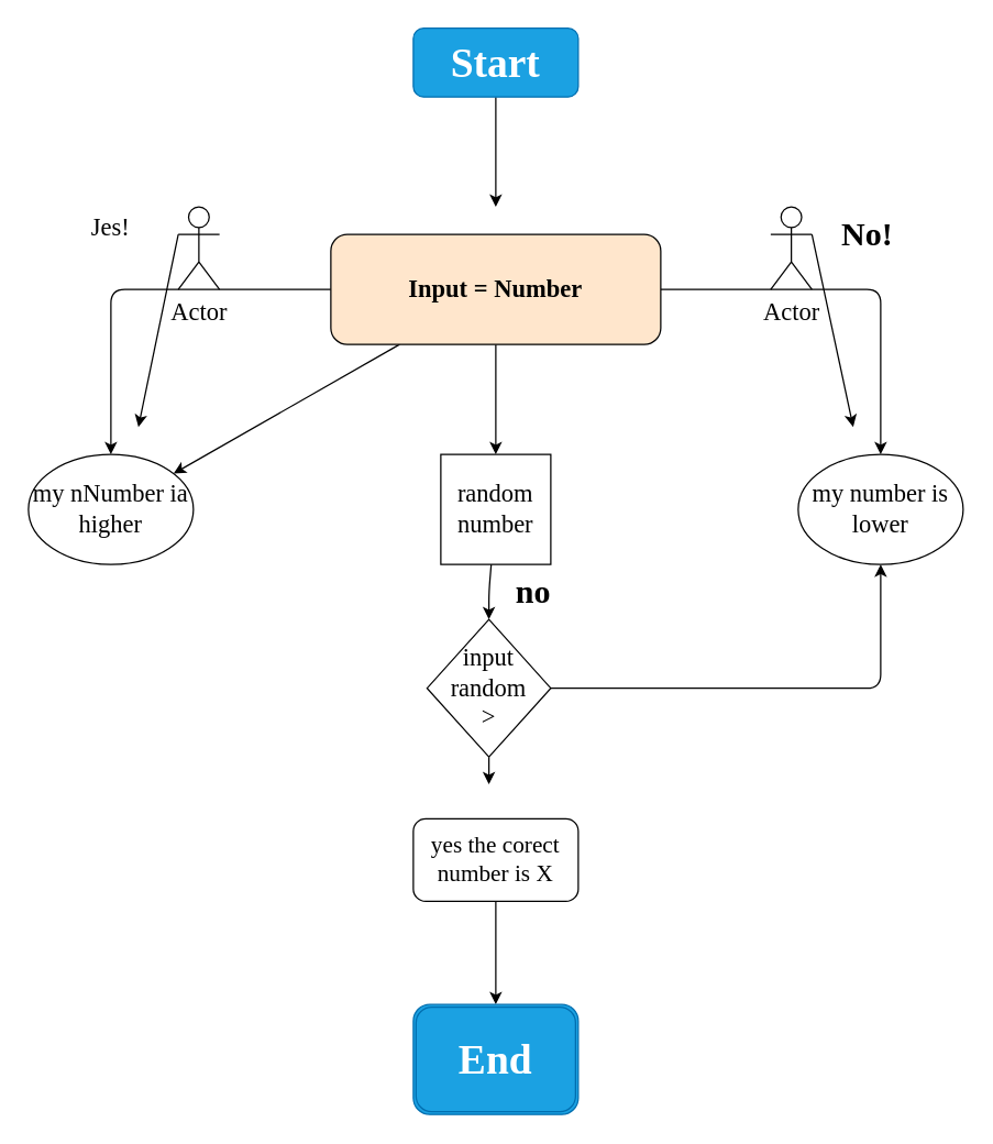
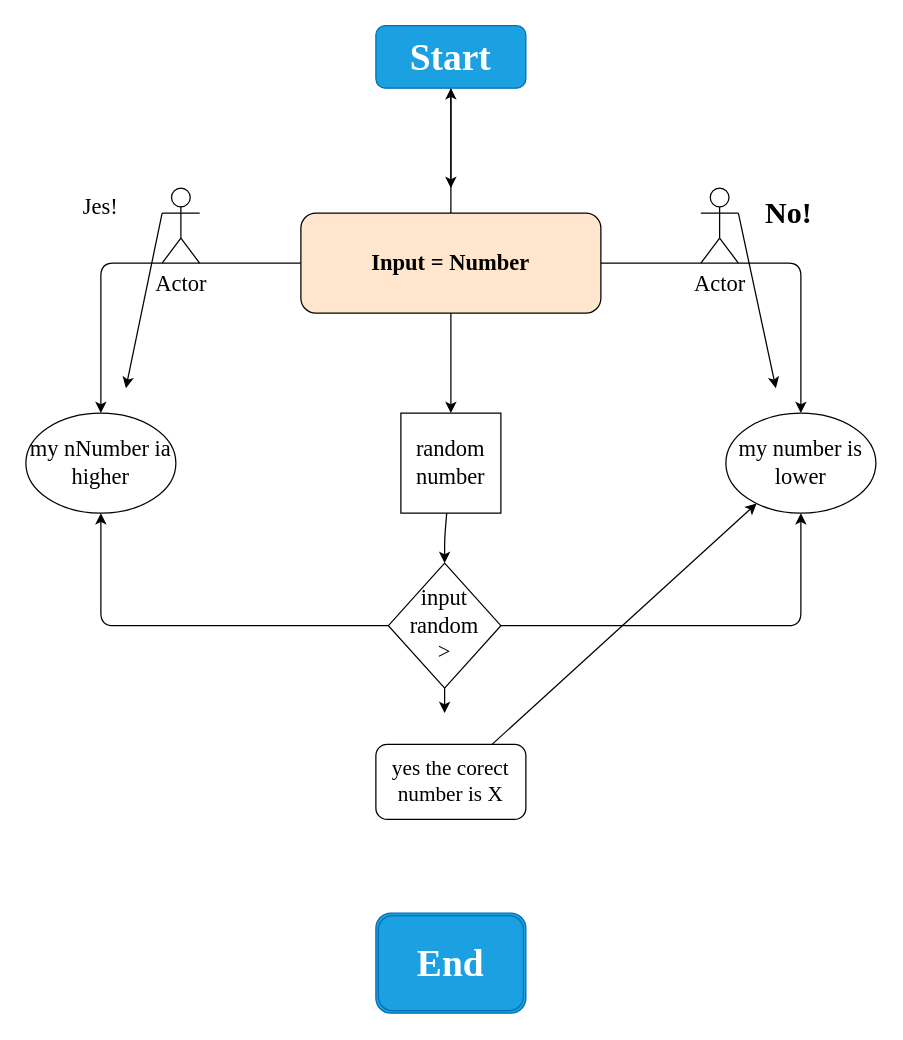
  <mxCell id="0" />
  <mxCell id="1" parent="0" />
- <mxCell id="2" value="" style="edgeStyle=none;html=1;fontFamily=Comic Sans MS;" edge="1" parent="1" source="6" target="11"><mxGeometry relative="1" as="geometry" /></mxCell>
+ <mxCell id="2" value="" style="edgeStyle=none;html=1;fontFamily=Comic Sans MS;" edge="1" parent="1" source="6" target="8"><mxGeometry relative="1" as="geometry" /></mxCell>
  <mxCell id="3" style="edgeStyle=none;html=1;fontFamily=Comic Sans MS;fontSize=18;" edge="1" parent="1" source="6"><mxGeometry relative="1" as="geometry"><mxPoint x="360" y="330" as="targetPoint" /></mxGeometry></mxCell>
  <mxCell id="4" style="edgeStyle=none;html=1;exitX=1;exitY=0.5;exitDx=0;exitDy=0;fontFamily=Comic Sans MS;fontSize=18;" edge="1" parent="1" source="6"><mxGeometry relative="1" as="geometry"><mxPoint x="640" y="330" as="targetPoint" /><Array as="points"><mxPoint x="640" y="210" /></Array></mxGeometry></mxCell>
  <mxCell id="5" style="edgeStyle=none;html=1;fontFamily=Comic Sans MS;fontSize=18;" edge="1" parent="1" source="6"><mxGeometry relative="1" as="geometry"><mxPoint x="80" y="330" as="targetPoint" /><Array as="points"><mxPoint x="80" y="210" /></Array></mxGeometry></mxCell>
  <mxCell id="6" value="Input = Number" style="rounded=1;whiteSpace=wrap;html=1;fontFamily=Comic Sans MS;fontStyle=1;fontSize=18;fillColor=#ffe6cc;" vertex="1" parent="1"><mxGeometry x="240" y="170" width="240" height="80" as="geometry" /></mxCell>
  <mxCell id="7" style="edgeStyle=none;html=1;fontFamily=Comic Sans MS;" edge="1" parent="1" source="8"><mxGeometry relative="1" as="geometry"><mxPoint x="360" y="150" as="targetPoint" /></mxGeometry></mxCell>
  <mxCell id="8" value="Start" style="whiteSpace=wrap;html=1;fontFamily=Comic Sans MS;rounded=1;fontStyle=1;fontSize=30;fillColor=#1ba1e2;fontColor=#ffffff;strokeColor=#006EAF;" vertex="1" parent="1"><mxGeometry x="300" y="20" width="120" height="50" as="geometry" /></mxCell>
  <mxCell id="9" style="edgeStyle=none;html=1;fontFamily=Comic Sans MS;fontSize=17;entryX=0.5;entryY=0;entryDx=0;entryDy=0;" edge="1" parent="1" source="10" target="22"><mxGeometry relative="1" as="geometry"><mxPoint x="360" y="430" as="targetPoint" /><Array as="points"><mxPoint x="355" y="430" /></Array></mxGeometry></mxCell>
  <mxCell id="10" value="random&lt;br&gt;number" style="rounded=0;whiteSpace=wrap;html=1;fontFamily=Comic Sans MS;fontSize=18;" vertex="1" parent="1"><mxGeometry x="320" y="330" width="80" height="80" as="geometry" /></mxCell>
  <mxCell id="11" value="my nNumber ia higher" style="ellipse;whiteSpace=wrap;html=1;fontFamily=Comic Sans MS;fontSize=18;" vertex="1" parent="1"><mxGeometry x="20" y="330" width="120" height="80" as="geometry" /></mxCell>
  <mxCell id="12" value="my number is lower" style="ellipse;whiteSpace=wrap;html=1;fontFamily=Comic Sans MS;fontSize=18;" vertex="1" parent="1"><mxGeometry x="580" y="330" width="120" height="80" as="geometry" /></mxCell>
  <mxCell id="13" style="edgeStyle=none;html=1;exitX=1;exitY=0.333;exitDx=0;exitDy=0;exitPerimeter=0;fontFamily=Comic Sans MS;fontSize=18;" edge="1" parent="1" source="14"><mxGeometry relative="1" as="geometry"><mxPoint x="620" y="310" as="targetPoint" /></mxGeometry></mxCell>
  <mxCell id="14" value="Actor" style="shape=umlActor;verticalLabelPosition=bottom;verticalAlign=top;html=1;outlineConnect=0;fontFamily=Comic Sans MS;fontSize=18;" vertex="1" parent="1"><mxGeometry x="560" y="150" width="30" height="60" as="geometry" /></mxCell>
  <mxCell id="15" value="No!" style="text;strokeColor=none;fillColor=none;html=1;fontSize=24;fontStyle=1;verticalAlign=middle;align=center;fontFamily=Comic Sans MS;" vertex="1" parent="1"><mxGeometry x="580" y="150" width="100" height="40" as="geometry" /></mxCell>
  <mxCell id="16" style="edgeStyle=none;html=1;exitX=0;exitY=0.333;exitDx=0;exitDy=0;exitPerimeter=0;fontFamily=Comic Sans MS;fontSize=18;" edge="1" parent="1" source="17"><mxGeometry relative="1" as="geometry"><mxPoint x="100" y="310" as="targetPoint" /></mxGeometry></mxCell>
  <mxCell id="17" value="Actor" style="shape=umlActor;verticalLabelPosition=bottom;verticalAlign=top;html=1;outlineConnect=0;fontFamily=Comic Sans MS;fontSize=18;" vertex="1" parent="1"><mxGeometry x="129" y="150" width="30" height="60" as="geometry" /></mxCell>
  <mxCell id="18" value="Jes!" style="text;html=1;strokeColor=none;fillColor=none;align=center;verticalAlign=middle;whiteSpace=wrap;rounded=0;fontFamily=Comic Sans MS;fontSize=18;" vertex="1" parent="1"><mxGeometry x="50" y="150" width="60" height="30" as="geometry" /></mxCell>
  <mxCell id="19" style="edgeStyle=none;html=1;exitX=0.5;exitY=1;exitDx=0;exitDy=0;fontFamily=Comic Sans MS;fontSize=17;" edge="1" parent="1" source="22"><mxGeometry relative="1" as="geometry"><mxPoint x="355" y="570" as="targetPoint" /></mxGeometry></mxCell>
+ <mxCell id="20" style="edgeStyle=none;html=1;exitX=0;exitY=0.5;exitDx=0;exitDy=0;entryX=0.5;entryY=1;entryDx=0;entryDy=0;fontFamily=Comic Sans MS;fontSize=30;" edge="1" parent="1" source="22" target="11"><mxGeometry relative="1" as="geometry"><Array as="points"><mxPoint x="80" y="500" /></Array></mxGeometry></mxCell>
  <mxCell id="21" style="edgeStyle=none;html=1;entryX=0.5;entryY=1;entryDx=0;entryDy=0;fontFamily=Comic Sans MS;fontSize=30;" edge="1" parent="1" source="22" target="12"><mxGeometry relative="1" as="geometry"><Array as="points"><mxPoint x="640" y="500" /></Array></mxGeometry></mxCell>
  <mxCell id="22" value="input random&lt;br&gt;&amp;gt;" style="rhombus;whiteSpace=wrap;html=1;fontFamily=Comic Sans MS;fontSize=18;" vertex="1" parent="1"><mxGeometry x="310" y="450" width="90" height="100" as="geometry" /></mxCell>
- <mxCell id="23" value="no" style="text;strokeColor=none;fillColor=none;html=1;fontSize=24;fontStyle=1;verticalAlign=middle;align=center;fontFamily=Comic Sans MS;" vertex="1" parent="1"><mxGeometry x="337" y="410" width="100" height="40" as="geometry" /></mxCell>
- <mxCell id="24" style="edgeStyle=none;html=1;entryX=0.5;entryY=0;entryDx=0;entryDy=0;fontFamily=Comic Sans MS;fontSize=30;" edge="1" parent="1" source="25" target="26"><mxGeometry relative="1" as="geometry" /></mxCell>
+ <mxCell id="24" style="edgeStyle=none;html=1;fontFamily=Comic Sans MS;fontSize=30;" edge="1" parent="1" source="25" target="12"><mxGeometry relative="1" as="geometry" /></mxCell>
  <mxCell id="25" value="yes the corect number is X" style="rounded=1;whiteSpace=wrap;html=1;fontFamily=Comic Sans MS;fontSize=17;" vertex="1" parent="1"><mxGeometry x="300" y="595" width="120" height="60" as="geometry" /></mxCell>
  <mxCell id="26" value="&lt;font style=&quot;font-size: 30px&quot;&gt;&lt;b&gt;End&lt;/b&gt;&lt;/font&gt;" style="shape=ext;double=1;rounded=1;whiteSpace=wrap;html=1;fontFamily=Comic Sans MS;fontSize=17;fillColor=#1ba1e2;strokeColor=#006EAF;fontColor=#ffffff;" vertex="1" parent="1"><mxGeometry x="300" y="730" width="120" height="80" as="geometry" /></mxCell>
